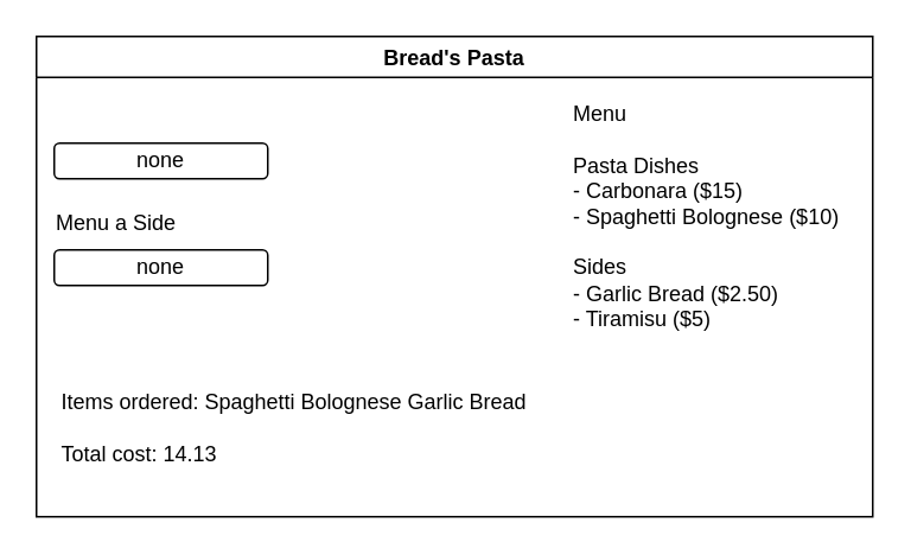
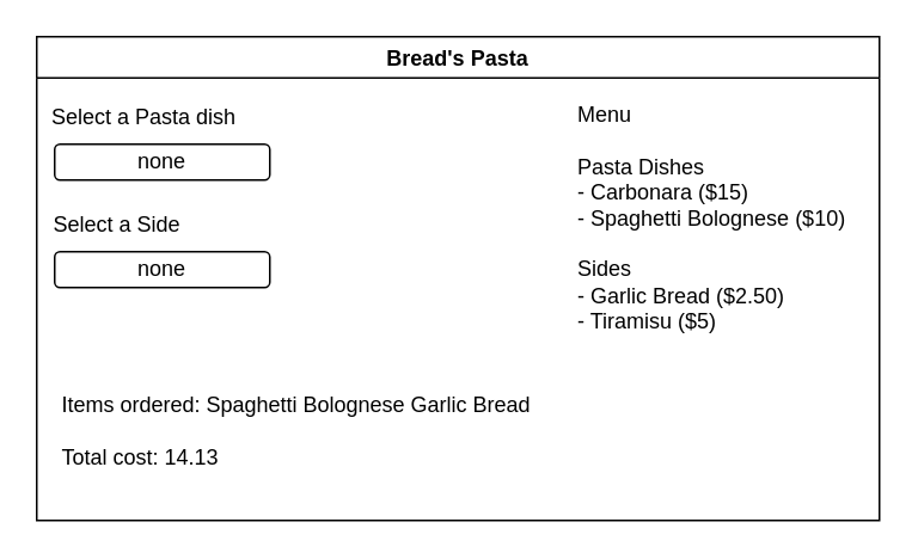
  <mxCell id="0" />
  <mxCell id="1" parent="0" />
  <mxCell id="2" value="Bread's Pasta" style="swimlane;" parent="1" vertex="1"><mxGeometry x="20" y="20" width="470" height="270" as="geometry" /></mxCell>
  <mxCell id="3" value="Menu&lt;br&gt;&lt;br&gt;Pasta Dishes&lt;br&gt;- Carbonara ($15)&lt;br&gt;- Spaghetti Bolognese ($10)&lt;br&gt;&lt;br&gt;Sides&lt;br&gt;- Garlic Bread ($2.50)&lt;br&gt;- Tiramisu ($5)" style="text;html=1;strokeColor=none;fillColor=none;align=left;verticalAlign=top;whiteSpace=wrap;rounded=0;" parent="2" vertex="1"><mxGeometry x="300" y="30" width="170" height="150" as="geometry" /></mxCell>
- <mxCell id="5" value="Menu a Side" style="text;html=1;strokeColor=none;fillColor=none;align=center;verticalAlign=middle;whiteSpace=wrap;rounded=0;" vertex="1" parent="2"><mxGeometry y="90" width="90" height="30" as="geometry" /></mxCell>
+ <mxCell id="4" value="Select a Pasta dish" style="text;html=1;strokeColor=none;fillColor=none;align=center;verticalAlign=middle;whiteSpace=wrap;rounded=0;" vertex="1" parent="2"><mxGeometry y="30" width="120" height="30" as="geometry" /></mxCell>
+ <mxCell id="5" value="Select a Side" style="text;html=1;strokeColor=none;fillColor=none;align=center;verticalAlign=middle;whiteSpace=wrap;rounded=0;" vertex="1" parent="2"><mxGeometry y="90" width="90" height="30" as="geometry" /></mxCell>
  <mxCell id="6" value="none" style="rounded=1;whiteSpace=wrap;html=1;" vertex="1" parent="2"><mxGeometry x="10" y="120" width="120" height="20" as="geometry" /></mxCell>
  <mxCell id="7" value="none" style="rounded=1;whiteSpace=wrap;html=1;" vertex="1" parent="2"><mxGeometry x="10" y="60" width="120" height="20" as="geometry" /></mxCell>
  <mxCell id="8" value="Items ordered: Spaghetti Bolognese Garlic Bread&lt;br&gt;&lt;br&gt;&lt;div style=&quot;text-align: left&quot;&gt;&lt;span&gt;Total cost: 14.13&lt;/span&gt;&lt;/div&gt;" style="text;html=1;strokeColor=none;fillColor=none;align=center;verticalAlign=middle;whiteSpace=wrap;rounded=0;" vertex="1" parent="2"><mxGeometry y="170" width="290" height="100" as="geometry" /></mxCell>
